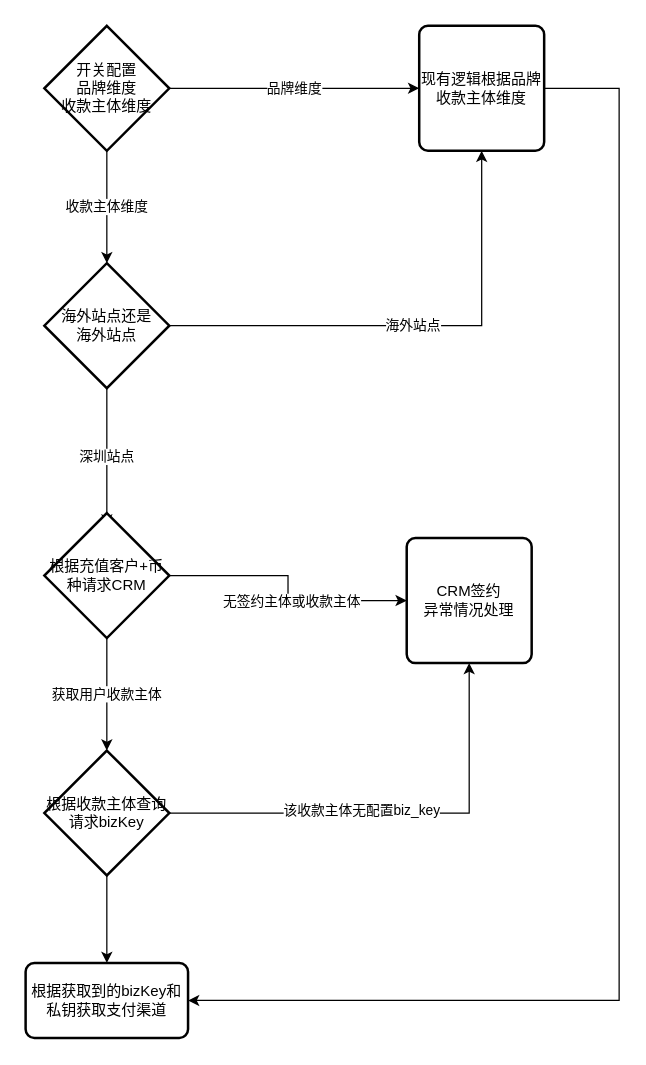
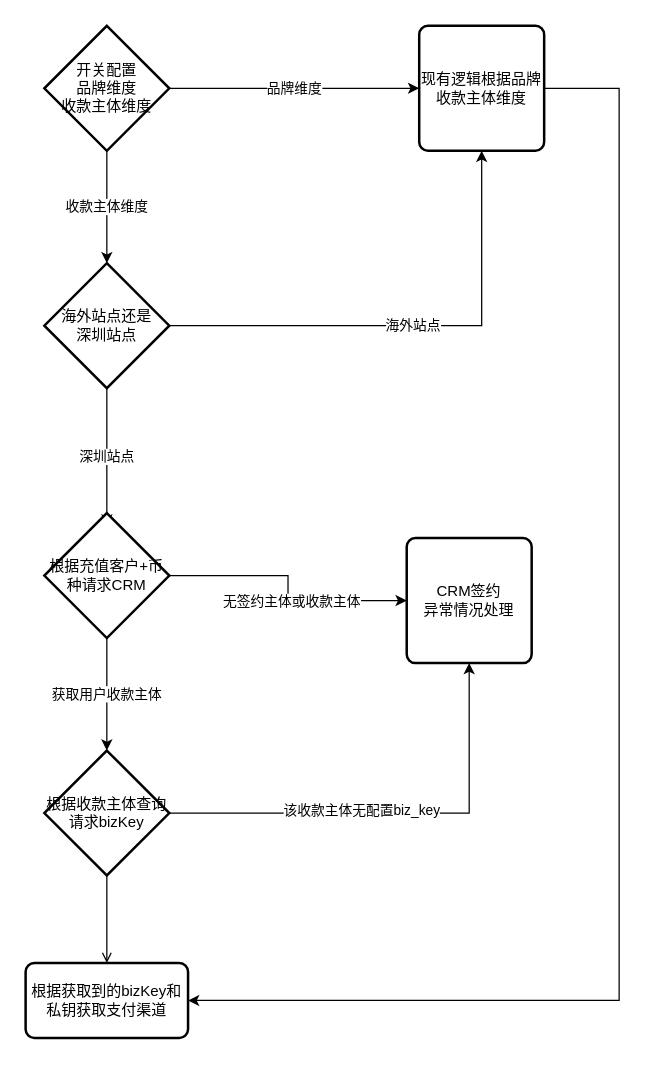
  <mxCell id="0" />
  <mxCell id="1" parent="0" />
  <mxCell id="2" value="收款主体维度" style="edgeStyle=orthogonalEdgeStyle;rounded=0;orthogonalLoop=1;jettySize=auto;html=1;exitX=0.5;exitY=1;exitDx=0;exitDy=0;exitPerimeter=0;" parent="1" source="4" target="9" edge="1"><mxGeometry relative="1" as="geometry"><mxPoint x="85" y="220" as="targetPoint" /></mxGeometry></mxCell>
  <mxCell id="3" value="品牌维度" style="edgeStyle=orthogonalEdgeStyle;rounded=0;orthogonalLoop=1;jettySize=auto;html=1;" parent="1" source="4" target="6" edge="1"><mxGeometry relative="1" as="geometry"><mxPoint x="275" y="70" as="targetPoint" /></mxGeometry></mxCell>
  <mxCell id="4" value="开关配置&lt;br&gt;品牌维度&lt;br&gt;收款主体维度" style="strokeWidth=2;html=1;shape=mxgraph.flowchart.decision;whiteSpace=wrap;" parent="1" vertex="1"><mxGeometry x="35" y="20" width="100" height="100" as="geometry" /></mxCell>
  <mxCell id="5" style="edgeStyle=orthogonalEdgeStyle;rounded=0;orthogonalLoop=1;jettySize=auto;html=1;entryX=1;entryY=0.5;entryDx=0;entryDy=0;" parent="1" source="6" target="19" edge="1"><mxGeometry relative="1" as="geometry"><mxPoint x="205" y="800" as="targetPoint" /><Array as="points"><mxPoint x="495" y="70" /><mxPoint x="495" y="800" /></Array></mxGeometry></mxCell>
  <mxCell id="6" value="现有逻辑根据品牌&lt;br&gt;收款主体维度" style="rounded=1;whiteSpace=wrap;html=1;absoluteArcSize=1;arcSize=14;strokeWidth=2;" parent="1" vertex="1"><mxGeometry x="335" y="20" width="100" height="100" as="geometry" /></mxCell>
  <mxCell id="7" value="深圳站点" style="edgeStyle=orthogonalEdgeStyle;rounded=0;orthogonalLoop=1;jettySize=auto;html=1;exitX=0.5;exitY=1;exitDx=0;exitDy=0;exitPerimeter=0;" parent="1" source="9" edge="1"><mxGeometry relative="1" as="geometry"><mxPoint x="85" y="420" as="targetPoint" /></mxGeometry></mxCell>
  <mxCell id="8" value="海外站点" style="edgeStyle=orthogonalEdgeStyle;rounded=0;orthogonalLoop=1;jettySize=auto;html=1;exitX=1;exitY=0.5;exitDx=0;exitDy=0;exitPerimeter=0;" parent="1" source="9" target="6" edge="1"><mxGeometry relative="1" as="geometry"><mxPoint x="275" y="270" as="targetPoint" /></mxGeometry></mxCell>
- <mxCell id="9" value="海外站点还是&lt;br&gt;海外站点" style="strokeWidth=2;html=1;shape=mxgraph.flowchart.decision;whiteSpace=wrap;" parent="1" vertex="1"><mxGeometry x="35" y="210" width="100" height="100" as="geometry" /></mxCell>
+ <mxCell id="9" value="海外站点还是&lt;br&gt;深圳站点" style="strokeWidth=2;html=1;shape=mxgraph.flowchart.decision;whiteSpace=wrap;" parent="1" vertex="1"><mxGeometry x="35" y="210" width="100" height="100" as="geometry" /></mxCell>
  <mxCell id="10" value="获取用户收款主体" style="edgeStyle=orthogonalEdgeStyle;rounded=0;orthogonalLoop=1;jettySize=auto;html=1;exitX=0.5;exitY=1;exitDx=0;exitDy=0;exitPerimeter=0;" parent="1" source="13" target="18" edge="1"><mxGeometry relative="1" as="geometry"><mxPoint x="85" y="600" as="targetPoint" /></mxGeometry></mxCell>
  <mxCell id="11" style="edgeStyle=orthogonalEdgeStyle;rounded=0;orthogonalLoop=1;jettySize=auto;html=1;" parent="1" source="13" target="14" edge="1"><mxGeometry relative="1" as="geometry"><mxPoint x="325" y="460" as="targetPoint" /><Array as="points" /></mxGeometry></mxCell>
  <mxCell id="12" value="无签约主体或收款主体" style="edgeLabel;html=1;align=center;verticalAlign=middle;resizable=0;points=[];" parent="11" vertex="1" connectable="0"><mxGeometry x="0.111" relative="1" as="geometry"><mxPoint as="offset" /></mxGeometry></mxCell>
  <mxCell id="13" value="根据充值客户+币种请求CRM" style="strokeWidth=2;html=1;shape=mxgraph.flowchart.decision;whiteSpace=wrap;" parent="1" vertex="1"><mxGeometry x="35" y="410" width="100" height="100" as="geometry" /></mxCell>
  <mxCell id="14" value="CRM签约&lt;br&gt;异常情况处理" style="rounded=1;whiteSpace=wrap;html=1;absoluteArcSize=1;arcSize=14;strokeWidth=2;" parent="1" vertex="1"><mxGeometry x="325" y="430" width="100" height="100" as="geometry" /></mxCell>
  <mxCell id="15" style="edgeStyle=orthogonalEdgeStyle;rounded=0;orthogonalLoop=1;jettySize=auto;html=1;exitX=1;exitY=0.5;exitDx=0;exitDy=0;exitPerimeter=0;" parent="1" source="18" target="14" edge="1"><mxGeometry relative="1" as="geometry" /></mxCell>
  <mxCell id="16" value="该收款主体无配置biz_key" style="edgeLabel;html=1;align=center;verticalAlign=middle;resizable=0;points=[];" parent="15" vertex="1" connectable="0"><mxGeometry x="-0.151" y="3" relative="1" as="geometry"><mxPoint as="offset" /></mxGeometry></mxCell>
- <mxCell id="17" style="edgeStyle=orthogonalEdgeStyle;rounded=0;orthogonalLoop=1;jettySize=auto;html=1;" parent="1" source="18" target="19" edge="1"><mxGeometry relative="1" as="geometry"><mxPoint x="85" y="760" as="targetPoint" /></mxGeometry></mxCell>
+ <mxCell id="17" style="edgeStyle=orthogonalEdgeStyle;rounded=0;orthogonalLoop=1;jettySize=auto;html=1;endArrow=open;" parent="1" source="18" target="19" edge="1"><mxGeometry relative="1" as="geometry"><mxPoint x="85" y="760" as="targetPoint" /></mxGeometry></mxCell>
  <mxCell id="18" value="根据收款主体查询请求bizKey" style="strokeWidth=2;html=1;shape=mxgraph.flowchart.decision;whiteSpace=wrap;" parent="1" vertex="1"><mxGeometry x="35" y="600" width="100" height="100" as="geometry" /></mxCell>
  <mxCell id="19" value="根据获取到的bizKey和私钥获取支付渠道" style="rounded=1;whiteSpace=wrap;html=1;absoluteArcSize=1;arcSize=14;strokeWidth=2;" parent="1" vertex="1"><mxGeometry x="20" y="770" width="130" height="60" as="geometry" /></mxCell>
